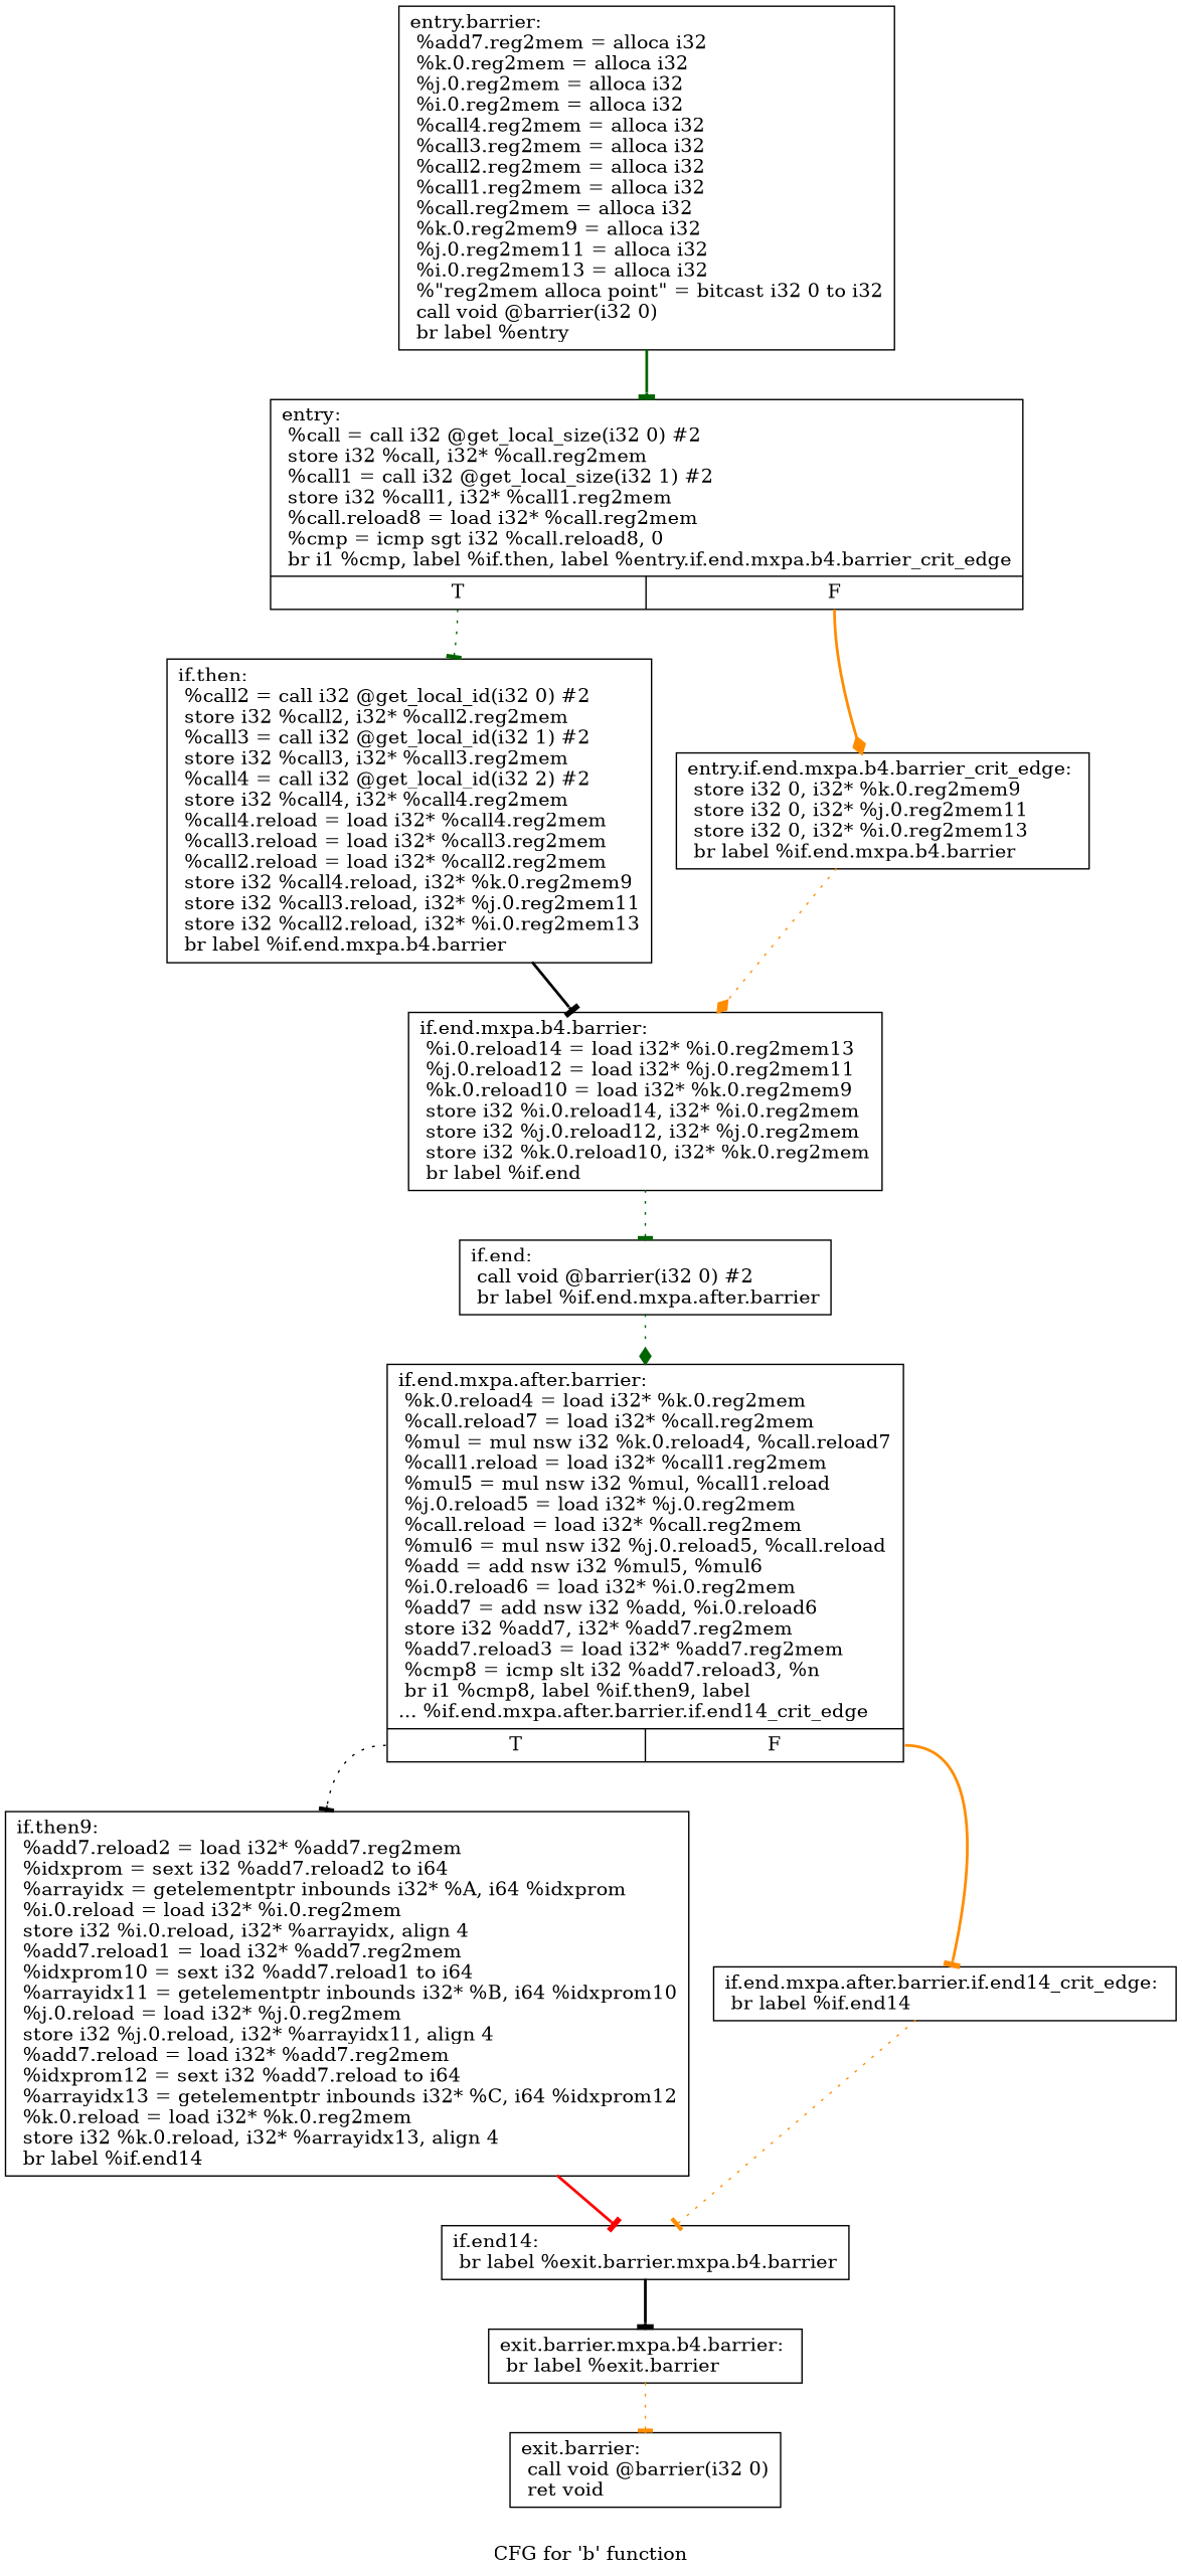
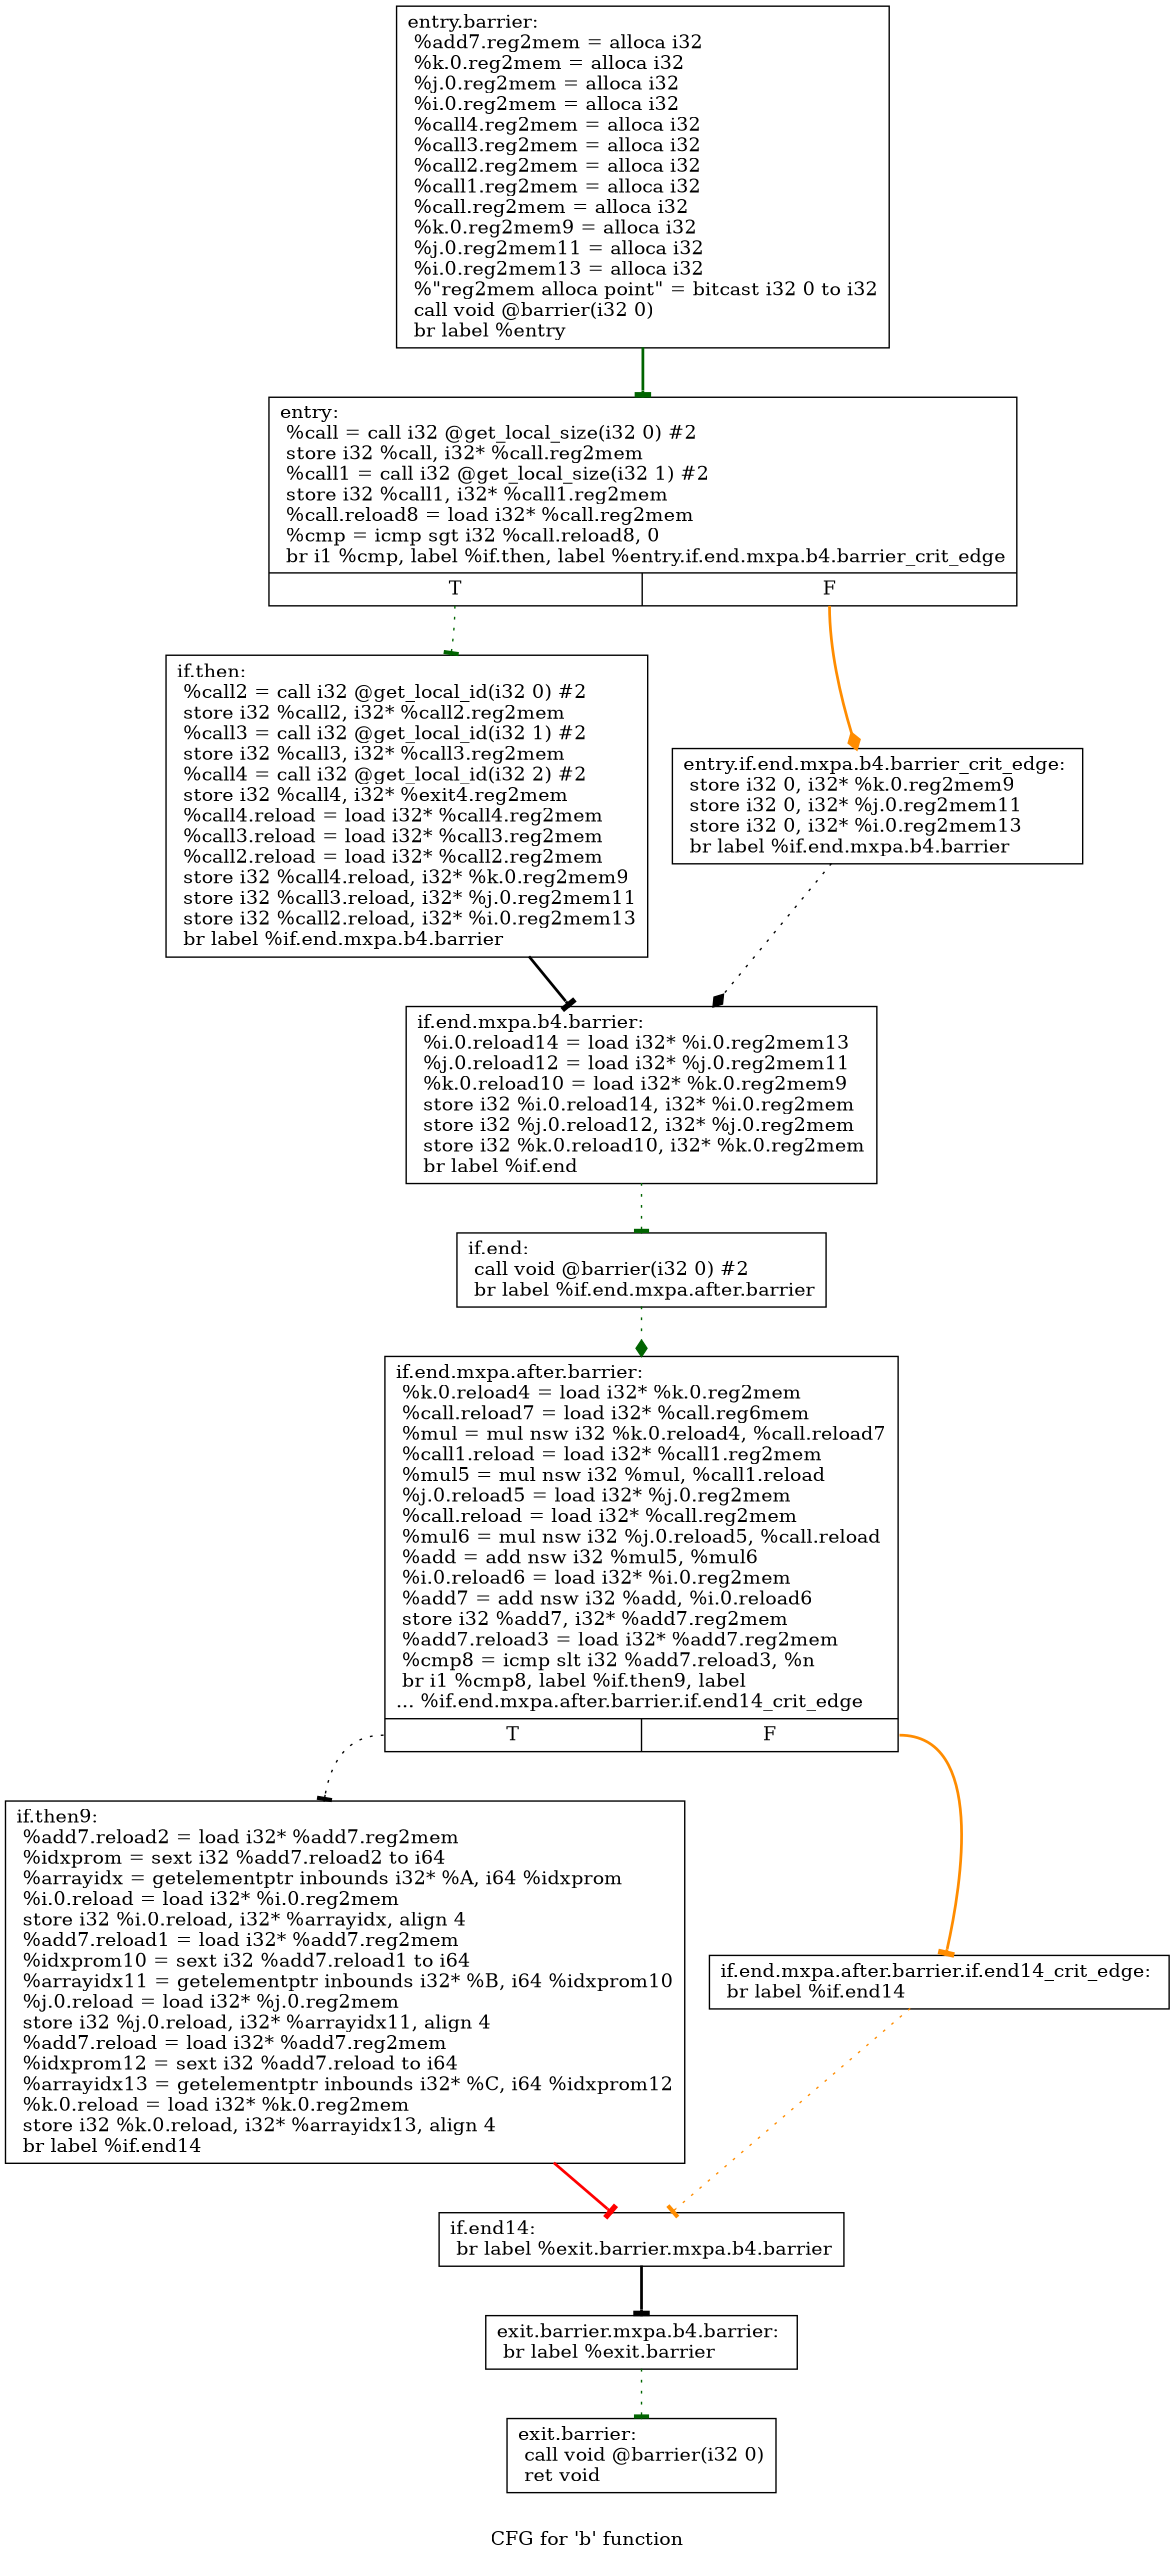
  digraph {
    label="CFG for 'b' function"
    node [shape=record]
    edge [arrowhead=tee color=darkgreen style=dotted]
    n1 [label="{entry.barrier:\l  %add7.reg2mem = alloca i32\l  %k.0.reg2mem = alloca i32\l  %j.0.reg2mem = alloca i32\l  %i.0.reg2mem = alloca i32\l  %call4.reg2mem = alloca i32\l  %call3.reg2mem = alloca i32\l  %call2.reg2mem = alloca i32\l  %call1.reg2mem = alloca i32\l  %call.reg2mem = alloca i32\l  %k.0.reg2mem9 = alloca i32\l  %j.0.reg2mem11 = alloca i32\l  %i.0.reg2mem13 = alloca i32\l  %\"reg2mem alloca point\" = bitcast i32 0 to i32\l  call void @barrier(i32 0)\l  br label %entry\l}"]
    n2 [label="{entry:                                            \l  %call = call i32 @get_local_size(i32 0) #2\l  store i32 %call, i32* %call.reg2mem\l  %call1 = call i32 @get_local_size(i32 1) #2\l  store i32 %call1, i32* %call1.reg2mem\l  %call.reload8 = load i32* %call.reg2mem\l  %cmp = icmp sgt i32 %call.reload8, 0\l  br i1 %cmp, label %if.then, label %entry.if.end.mxpa.b4.barrier_crit_edge\l|{<s0>T|<s1>F}}"]
-   n3 [label="{if.then:                                          \l  %call2 = call i32 @get_local_id(i32 0) #2\l  store i32 %call2, i32* %call2.reg2mem\l  %call3 = call i32 @get_local_id(i32 1) #2\l  store i32 %call3, i32* %call3.reg2mem\l  %call4 = call i32 @get_local_id(i32 2) #2\l  store i32 %call4, i32* %call4.reg2mem\l  %call4.reload = load i32* %call4.reg2mem\l  %call3.reload = load i32* %call3.reg2mem\l  %call2.reload = load i32* %call2.reg2mem\l  store i32 %call4.reload, i32* %k.0.reg2mem9\l  store i32 %call3.reload, i32* %j.0.reg2mem11\l  store i32 %call2.reload, i32* %i.0.reg2mem13\l  br label %if.end.mxpa.b4.barrier\l}"]
+   n3 [label="{if.then:                                          \l  %call2 = call i32 @get_local_id(i32 0) #2\l  store i32 %call2, i32* %call2.reg2mem\l  %call3 = call i32 @get_local_id(i32 1) #2\l  store i32 %call3, i32* %call3.reg2mem\l  %call4 = call i32 @get_local_id(i32 2) #2\l  store i32 %call4, i32* %exit4.reg2mem\l  %call4.reload = load i32* %call4.reg2mem\l  %call3.reload = load i32* %call3.reg2mem\l  %call2.reload = load i32* %call2.reg2mem\l  store i32 %call4.reload, i32* %k.0.reg2mem9\l  store i32 %call3.reload, i32* %j.0.reg2mem11\l  store i32 %call2.reload, i32* %i.0.reg2mem13\l  br label %if.end.mxpa.b4.barrier\l}"]
    n4 [label="{entry.if.end.mxpa.b4.barrier_crit_edge:           \l  store i32 0, i32* %k.0.reg2mem9\l  store i32 0, i32* %j.0.reg2mem11\l  store i32 0, i32* %i.0.reg2mem13\l  br label %if.end.mxpa.b4.barrier\l}"]
    n5 [label="{if.end.mxpa.b4.barrier:                           \l  %i.0.reload14 = load i32* %i.0.reg2mem13\l  %j.0.reload12 = load i32* %j.0.reg2mem11\l  %k.0.reload10 = load i32* %k.0.reg2mem9\l  store i32 %i.0.reload14, i32* %i.0.reg2mem\l  store i32 %j.0.reload12, i32* %j.0.reg2mem\l  store i32 %k.0.reload10, i32* %k.0.reg2mem\l  br label %if.end\l}"]
    n6 [label="{if.end:                                           \l  call void @barrier(i32 0) #2\l  br label %if.end.mxpa.after.barrier\l}"]
-   n7 [label="{if.end.mxpa.after.barrier:                        \l  %k.0.reload4 = load i32* %k.0.reg2mem\l  %call.reload7 = load i32* %call.reg2mem\l  %mul = mul nsw i32 %k.0.reload4, %call.reload7\l  %call1.reload = load i32* %call1.reg2mem\l  %mul5 = mul nsw i32 %mul, %call1.reload\l  %j.0.reload5 = load i32* %j.0.reg2mem\l  %call.reload = load i32* %call.reg2mem\l  %mul6 = mul nsw i32 %j.0.reload5, %call.reload\l  %add = add nsw i32 %mul5, %mul6\l  %i.0.reload6 = load i32* %i.0.reg2mem\l  %add7 = add nsw i32 %add, %i.0.reload6\l  store i32 %add7, i32* %add7.reg2mem\l  %add7.reload3 = load i32* %add7.reg2mem\l  %cmp8 = icmp slt i32 %add7.reload3, %n\l  br i1 %cmp8, label %if.then9, label\l... %if.end.mxpa.after.barrier.if.end14_crit_edge\l|{<s0>T|<s1>F}}"]
+   n7 [label="{if.end.mxpa.after.barrier:                        \l  %k.0.reload4 = load i32* %k.0.reg2mem\l  %call.reload7 = load i32* %call.reg6mem\l  %mul = mul nsw i32 %k.0.reload4, %call.reload7\l  %call1.reload = load i32* %call1.reg2mem\l  %mul5 = mul nsw i32 %mul, %call1.reload\l  %j.0.reload5 = load i32* %j.0.reg2mem\l  %call.reload = load i32* %call.reg2mem\l  %mul6 = mul nsw i32 %j.0.reload5, %call.reload\l  %add = add nsw i32 %mul5, %mul6\l  %i.0.reload6 = load i32* %i.0.reg2mem\l  %add7 = add nsw i32 %add, %i.0.reload6\l  store i32 %add7, i32* %add7.reg2mem\l  %add7.reload3 = load i32* %add7.reg2mem\l  %cmp8 = icmp slt i32 %add7.reload3, %n\l  br i1 %cmp8, label %if.then9, label\l... %if.end.mxpa.after.barrier.if.end14_crit_edge\l|{<s0>T|<s1>F}}"]
    n8 [label="{if.then9:                                         \l  %add7.reload2 = load i32* %add7.reg2mem\l  %idxprom = sext i32 %add7.reload2 to i64\l  %arrayidx = getelementptr inbounds i32* %A, i64 %idxprom\l  %i.0.reload = load i32* %i.0.reg2mem\l  store i32 %i.0.reload, i32* %arrayidx, align 4\l  %add7.reload1 = load i32* %add7.reg2mem\l  %idxprom10 = sext i32 %add7.reload1 to i64\l  %arrayidx11 = getelementptr inbounds i32* %B, i64 %idxprom10\l  %j.0.reload = load i32* %j.0.reg2mem\l  store i32 %j.0.reload, i32* %arrayidx11, align 4\l  %add7.reload = load i32* %add7.reg2mem\l  %idxprom12 = sext i32 %add7.reload to i64\l  %arrayidx13 = getelementptr inbounds i32* %C, i64 %idxprom12\l  %k.0.reload = load i32* %k.0.reg2mem\l  store i32 %k.0.reload, i32* %arrayidx13, align 4\l  br label %if.end14\l}"]
    n9 [label="{if.end.mxpa.after.barrier.if.end14_crit_edge:     \l  br label %if.end14\l}"]
    n10 [label="{if.end14:                                         \l  br label %exit.barrier.mxpa.b4.barrier\l}"]
    n11 [label="{exit.barrier.mxpa.b4.barrier:                     \l  br label %exit.barrier\l}"]
    n12 [label="{exit.barrier:                                     \l  call void @barrier(i32 0)\l  ret void\l}"]
    n1 -> n2 [style=bold]
    n2 -> n3 [tailport=s0]
    n2 -> n4 [arrowhead=diamond color=darkorange style=bold tailport=s1]
    n3 -> n5 [color=black style=bold]
-   n4 -> n5 [arrowhead=diamond color=darkorange]
+   n4 -> n5 [arrowhead=diamond color=black]
    n5 -> n6
    n6 -> n7 [arrowhead=diamond]
    n7 -> n8 [color=black tailport=s0]
    n7 -> n9 [color=darkorange style=bold tailport=s1]
    n8 -> n10 [color=red style=bold]
    n9 -> n10 [color=darkorange]
    n10 -> n11 [color=black style=bold]
-   n11 -> n12 [color=darkorange]
+   n11 -> n12
  }
